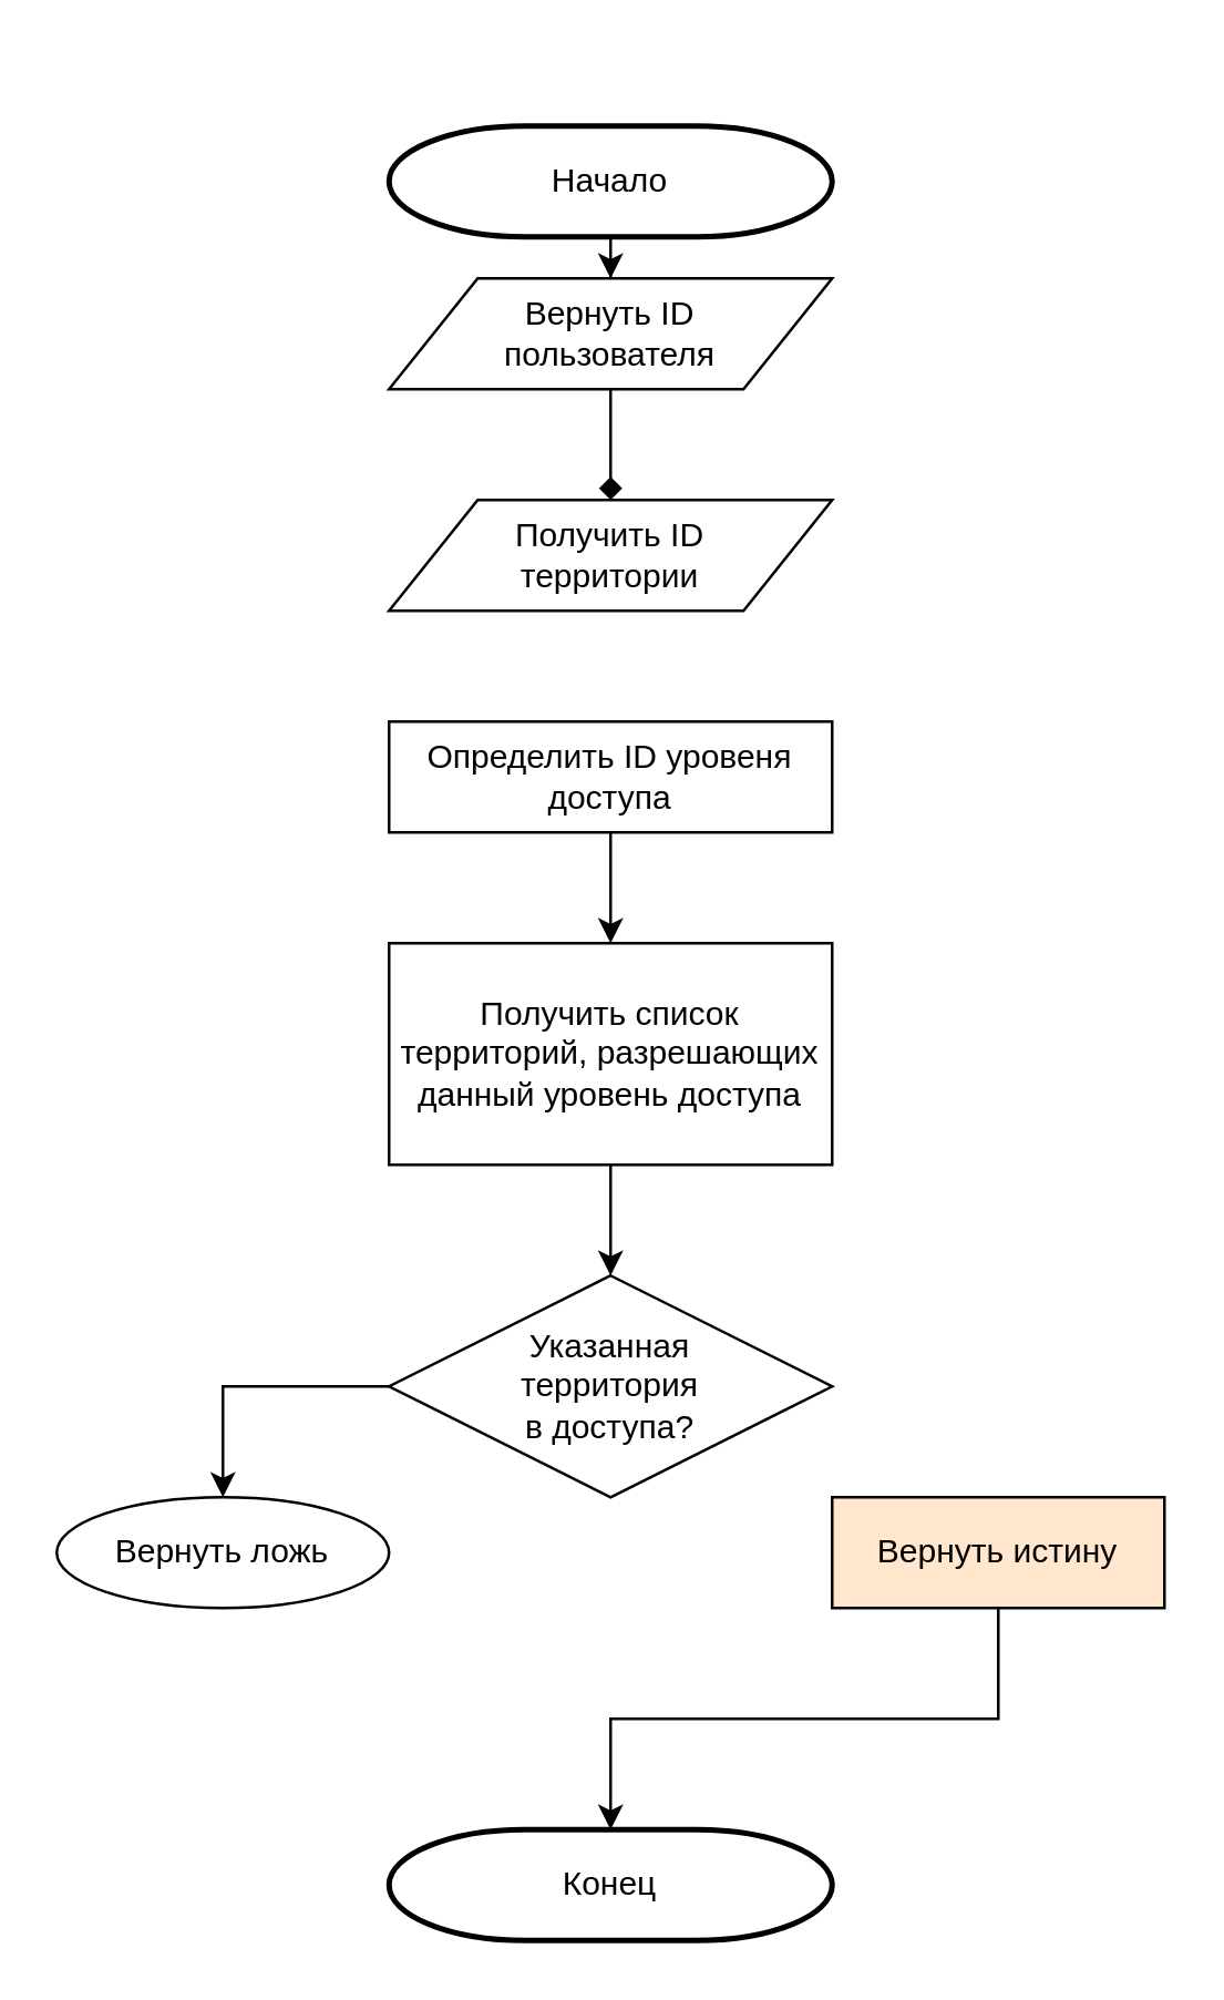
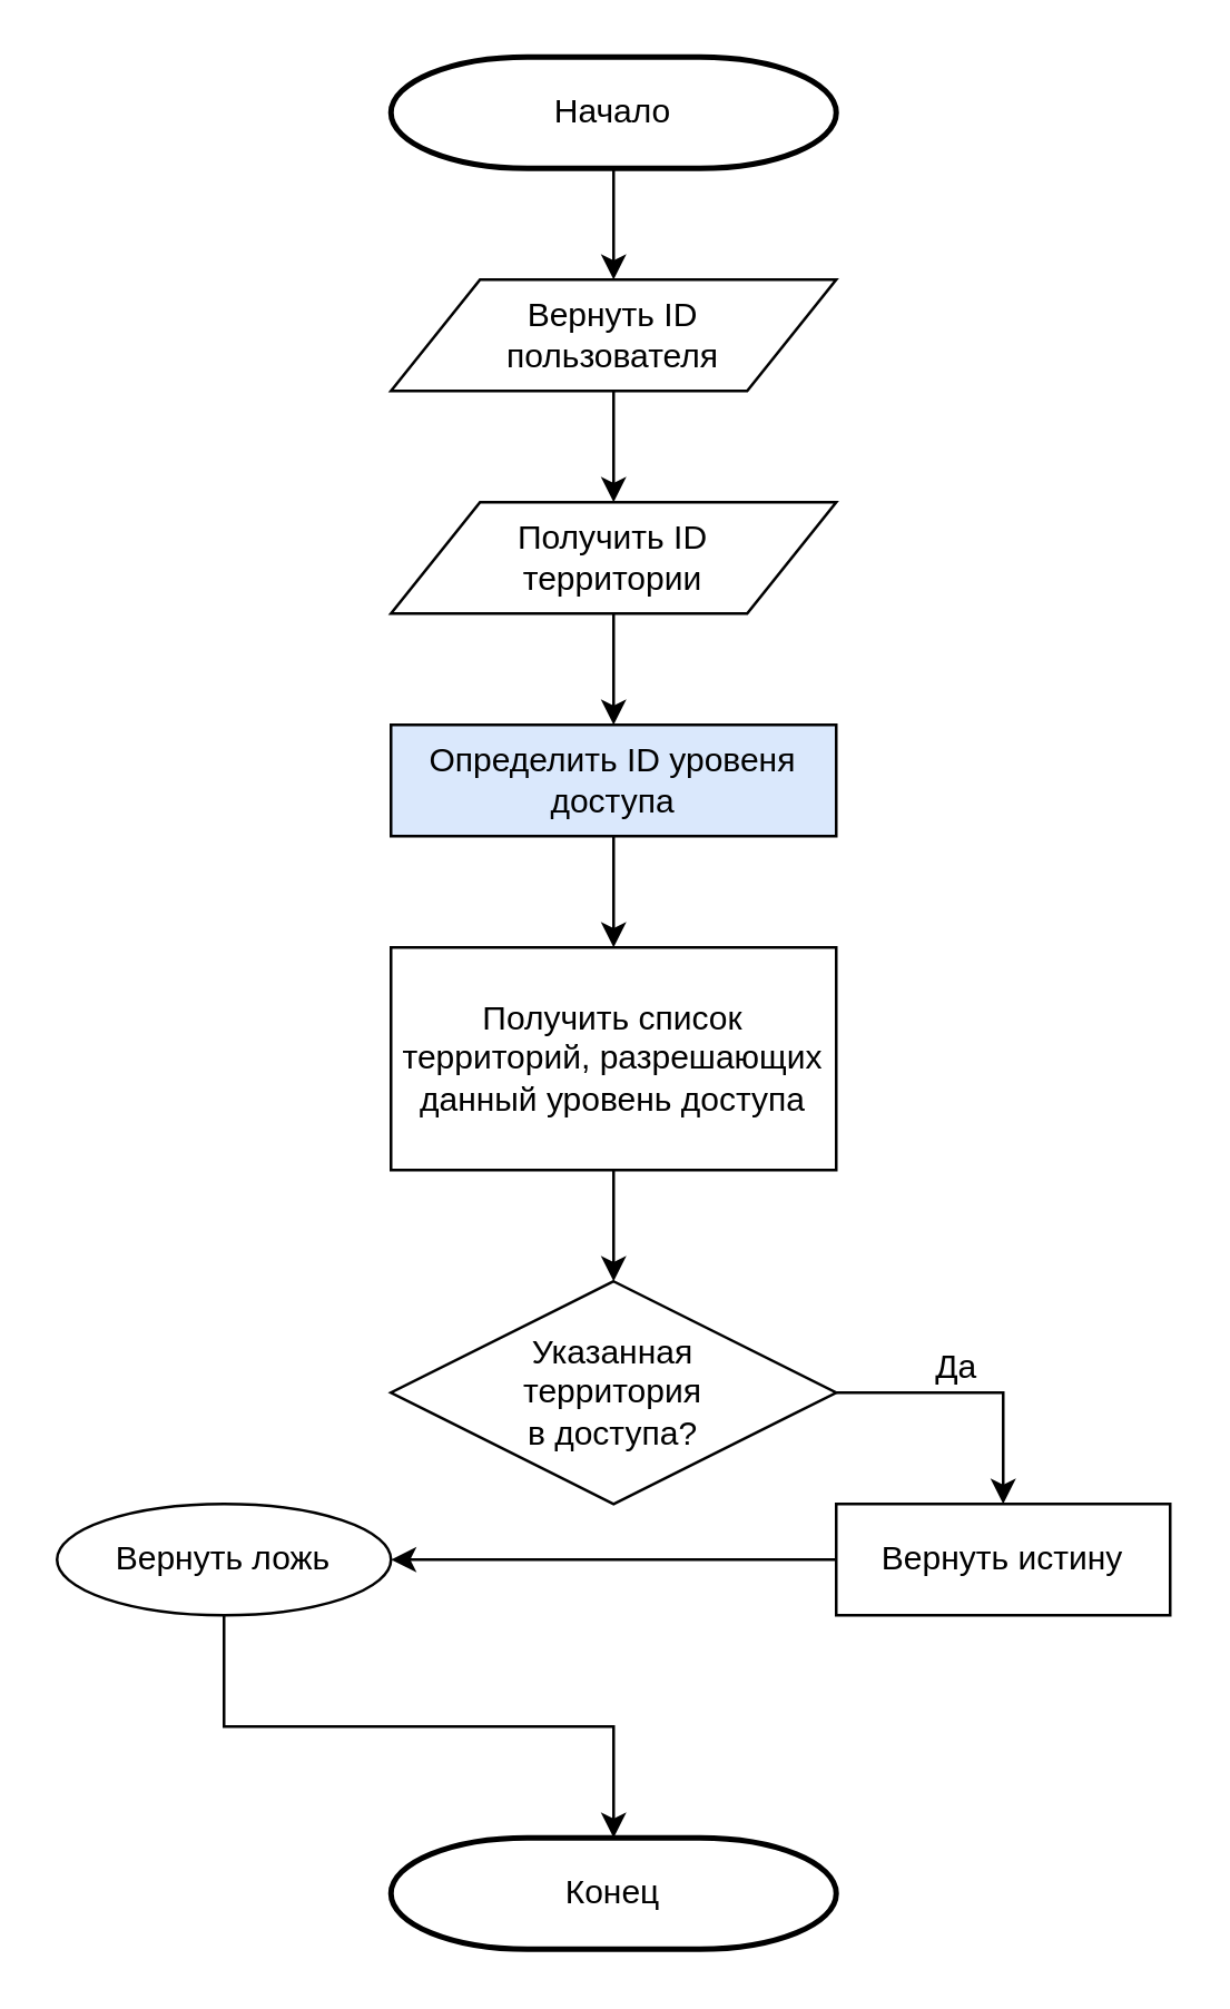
  <mxCell id="0" />
  <mxCell id="1" parent="0" />
  <mxCell id="2" value="" style="edgeStyle=orthogonalEdgeStyle;rounded=0;orthogonalLoop=1;jettySize=auto;html=1;" edge="1" parent="1" source="3" target="5"><mxGeometry relative="1" as="geometry" /></mxCell>
- <mxCell id="3" value="&lt;div&gt;Начало&lt;/div&gt;" style="strokeWidth=2;html=1;shape=mxgraph.flowchart.terminator;whiteSpace=wrap;" vertex="1" parent="1"><mxGeometry x="140" y="45" width="160" height="40" as="geometry" /></mxCell>
- <mxCell id="4" value="" style="edgeStyle=orthogonalEdgeStyle;rounded=0;orthogonalLoop=1;jettySize=auto;html=1;endArrow=diamond;" edge="1" parent="1" source="5" target="11"><mxGeometry relative="1" as="geometry" /></mxCell>
+ <mxCell id="3" value="&lt;div&gt;Начало&lt;/div&gt;" style="strokeWidth=2;html=1;shape=mxgraph.flowchart.terminator;whiteSpace=wrap;" vertex="1" parent="1"><mxGeometry x="140" y="20" width="160" height="40" as="geometry" /></mxCell>
+ <mxCell id="4" value="" style="edgeStyle=orthogonalEdgeStyle;rounded=0;orthogonalLoop=1;jettySize=auto;html=1;" edge="1" parent="1" source="5" target="11"><mxGeometry relative="1" as="geometry" /></mxCell>
  <mxCell id="5" value="&lt;div&gt;Вернуть ID&lt;/div&gt;&lt;div&gt;пользователя&lt;br&gt;&lt;/div&gt;" style="shape=parallelogram;perimeter=parallelogramPerimeter;whiteSpace=wrap;html=1;" vertex="1" parent="1"><mxGeometry x="140" y="100" width="160" height="40" as="geometry" /></mxCell>
- <mxCell id="6" value="&lt;div&gt;Определить ID уровеня&lt;/div&gt;&lt;div&gt;доступа&lt;br&gt;&lt;/div&gt;" style="rounded=0;whiteSpace=wrap;html=1;" vertex="1" parent="1"><mxGeometry x="140" y="260" width="160" height="40" as="geometry" /></mxCell>
+ <mxCell id="6" value="&lt;div&gt;Определить ID уровеня&lt;/div&gt;&lt;div&gt;доступа&lt;br&gt;&lt;/div&gt;" style="rounded=0;whiteSpace=wrap;html=1;fillColor=#dae8fc;" vertex="1" parent="1"><mxGeometry x="140" y="260" width="160" height="40" as="geometry" /></mxCell>
  <mxCell id="7" value="" style="edgeStyle=orthogonalEdgeStyle;rounded=0;orthogonalLoop=1;jettySize=auto;html=1;exitX=0.5;exitY=1;exitDx=0;exitDy=0;" edge="1" parent="1" source="6" target="9"><mxGeometry relative="1" as="geometry"><mxPoint x="220" y="380" as="sourcePoint" /></mxGeometry></mxCell>
  <mxCell id="8" style="edgeStyle=orthogonalEdgeStyle;rounded=0;orthogonalLoop=1;jettySize=auto;html=1;entryX=0.5;entryY=0;entryDx=0;entryDy=0;" edge="1" parent="1" source="9" target="15"><mxGeometry relative="1" as="geometry" /></mxCell>
  <mxCell id="9" value="Получить список территорий, разрешающих данный уровень доступа" style="rounded=0;whiteSpace=wrap;html=1;" vertex="1" parent="1"><mxGeometry x="140" y="340" width="160" height="80" as="geometry" /></mxCell>
+ <mxCell id="10" value="" style="edgeStyle=orthogonalEdgeStyle;rounded=0;orthogonalLoop=1;jettySize=auto;html=1;" edge="1" parent="1" source="11" target="6"><mxGeometry relative="1" as="geometry" /></mxCell>
  <mxCell id="11" value="&lt;div&gt;Получить ID&lt;/div&gt;&lt;div&gt;территории&lt;br&gt;&lt;/div&gt;" style="shape=parallelogram;perimeter=parallelogramPerimeter;whiteSpace=wrap;html=1;" vertex="1" parent="1"><mxGeometry x="140" y="180" width="160" height="40" as="geometry" /></mxCell>
- <mxCell id="14" style="edgeStyle=orthogonalEdgeStyle;rounded=0;orthogonalLoop=1;jettySize=auto;html=1;entryX=0.5;entryY=0;entryDx=0;entryDy=0;" edge="1" parent="1" source="15" target="19"><mxGeometry relative="1" as="geometry"><Array as="points"><mxPoint x="80" y="500" /></Array></mxGeometry></mxCell>
+ <mxCell id="12" value="" style="edgeStyle=orthogonalEdgeStyle;rounded=0;orthogonalLoop=1;jettySize=auto;html=1;entryX=0.5;entryY=0;entryDx=0;entryDy=0;" edge="1" parent="1" source="15" target="17"><mxGeometry relative="1" as="geometry"><mxPoint x="380" y="500" as="targetPoint" /><Array as="points"><mxPoint x="360" y="500" /></Array></mxGeometry></mxCell>
+ <mxCell id="13" value="&lt;div&gt;Да&lt;/div&gt;" style="text;html=1;resizable=0;points=[];align=center;verticalAlign=middle;labelBackgroundColor=#ffffff;" vertex="1" connectable="0" parent="12"><mxGeometry x="-0.1" y="-3" relative="1" as="geometry"><mxPoint x="-3" y="-13" as="offset" /></mxGeometry></mxCell>
  <mxCell id="15" value="&lt;div&gt;Указанная&lt;/div&gt;&lt;div&gt; территория&lt;/div&gt;&lt;div&gt;в доступа?&lt;br&gt;&lt;/div&gt;" style="rhombus;whiteSpace=wrap;html=1;" vertex="1" parent="1"><mxGeometry x="140" y="460" width="160" height="80" as="geometry" /></mxCell>
- <mxCell id="16" style="edgeStyle=orthogonalEdgeStyle;rounded=0;orthogonalLoop=1;jettySize=auto;html=1;entryX=0.5;entryY=0;entryDx=0;entryDy=0;entryPerimeter=0;" edge="1" parent="1" source="17" target="20"><mxGeometry relative="1" as="geometry" /></mxCell>
- <mxCell id="17" value="Вернуть истину" style="rounded=0;whiteSpace=wrap;html=1;fillColor=#ffe6cc;" vertex="1" parent="1"><mxGeometry x="300" y="540" width="120" height="40" as="geometry" /></mxCell>
+ <mxCell id="16" style="edgeStyle=orthogonalEdgeStyle;rounded=0;orthogonalLoop=1;jettySize=auto;html=1;" edge="1" parent="1" source="17" target="19"><mxGeometry relative="1" as="geometry" /></mxCell>
+ <mxCell id="17" value="Вернуть истину" style="rounded=0;whiteSpace=wrap;html=1;" vertex="1" parent="1"><mxGeometry x="300" y="540" width="120" height="40" as="geometry" /></mxCell>
+ <mxCell id="18" style="edgeStyle=orthogonalEdgeStyle;rounded=0;orthogonalLoop=1;jettySize=auto;html=1;entryX=0.5;entryY=0;entryDx=0;entryDy=0;entryPerimeter=0;" edge="1" parent="1" source="19" target="20"><mxGeometry relative="1" as="geometry" /></mxCell>
  <mxCell id="19" value="Вернуть ложь" style="ellipse;whiteSpace=wrap;html=1;" vertex="1" parent="1"><mxGeometry x="20" y="540" width="120" height="40" as="geometry" /></mxCell>
  <mxCell id="20" value="Конец" style="strokeWidth=2;html=1;shape=mxgraph.flowchart.terminator;whiteSpace=wrap;" vertex="1" parent="1"><mxGeometry x="140" y="660" width="160" height="40" as="geometry" /></mxCell>
